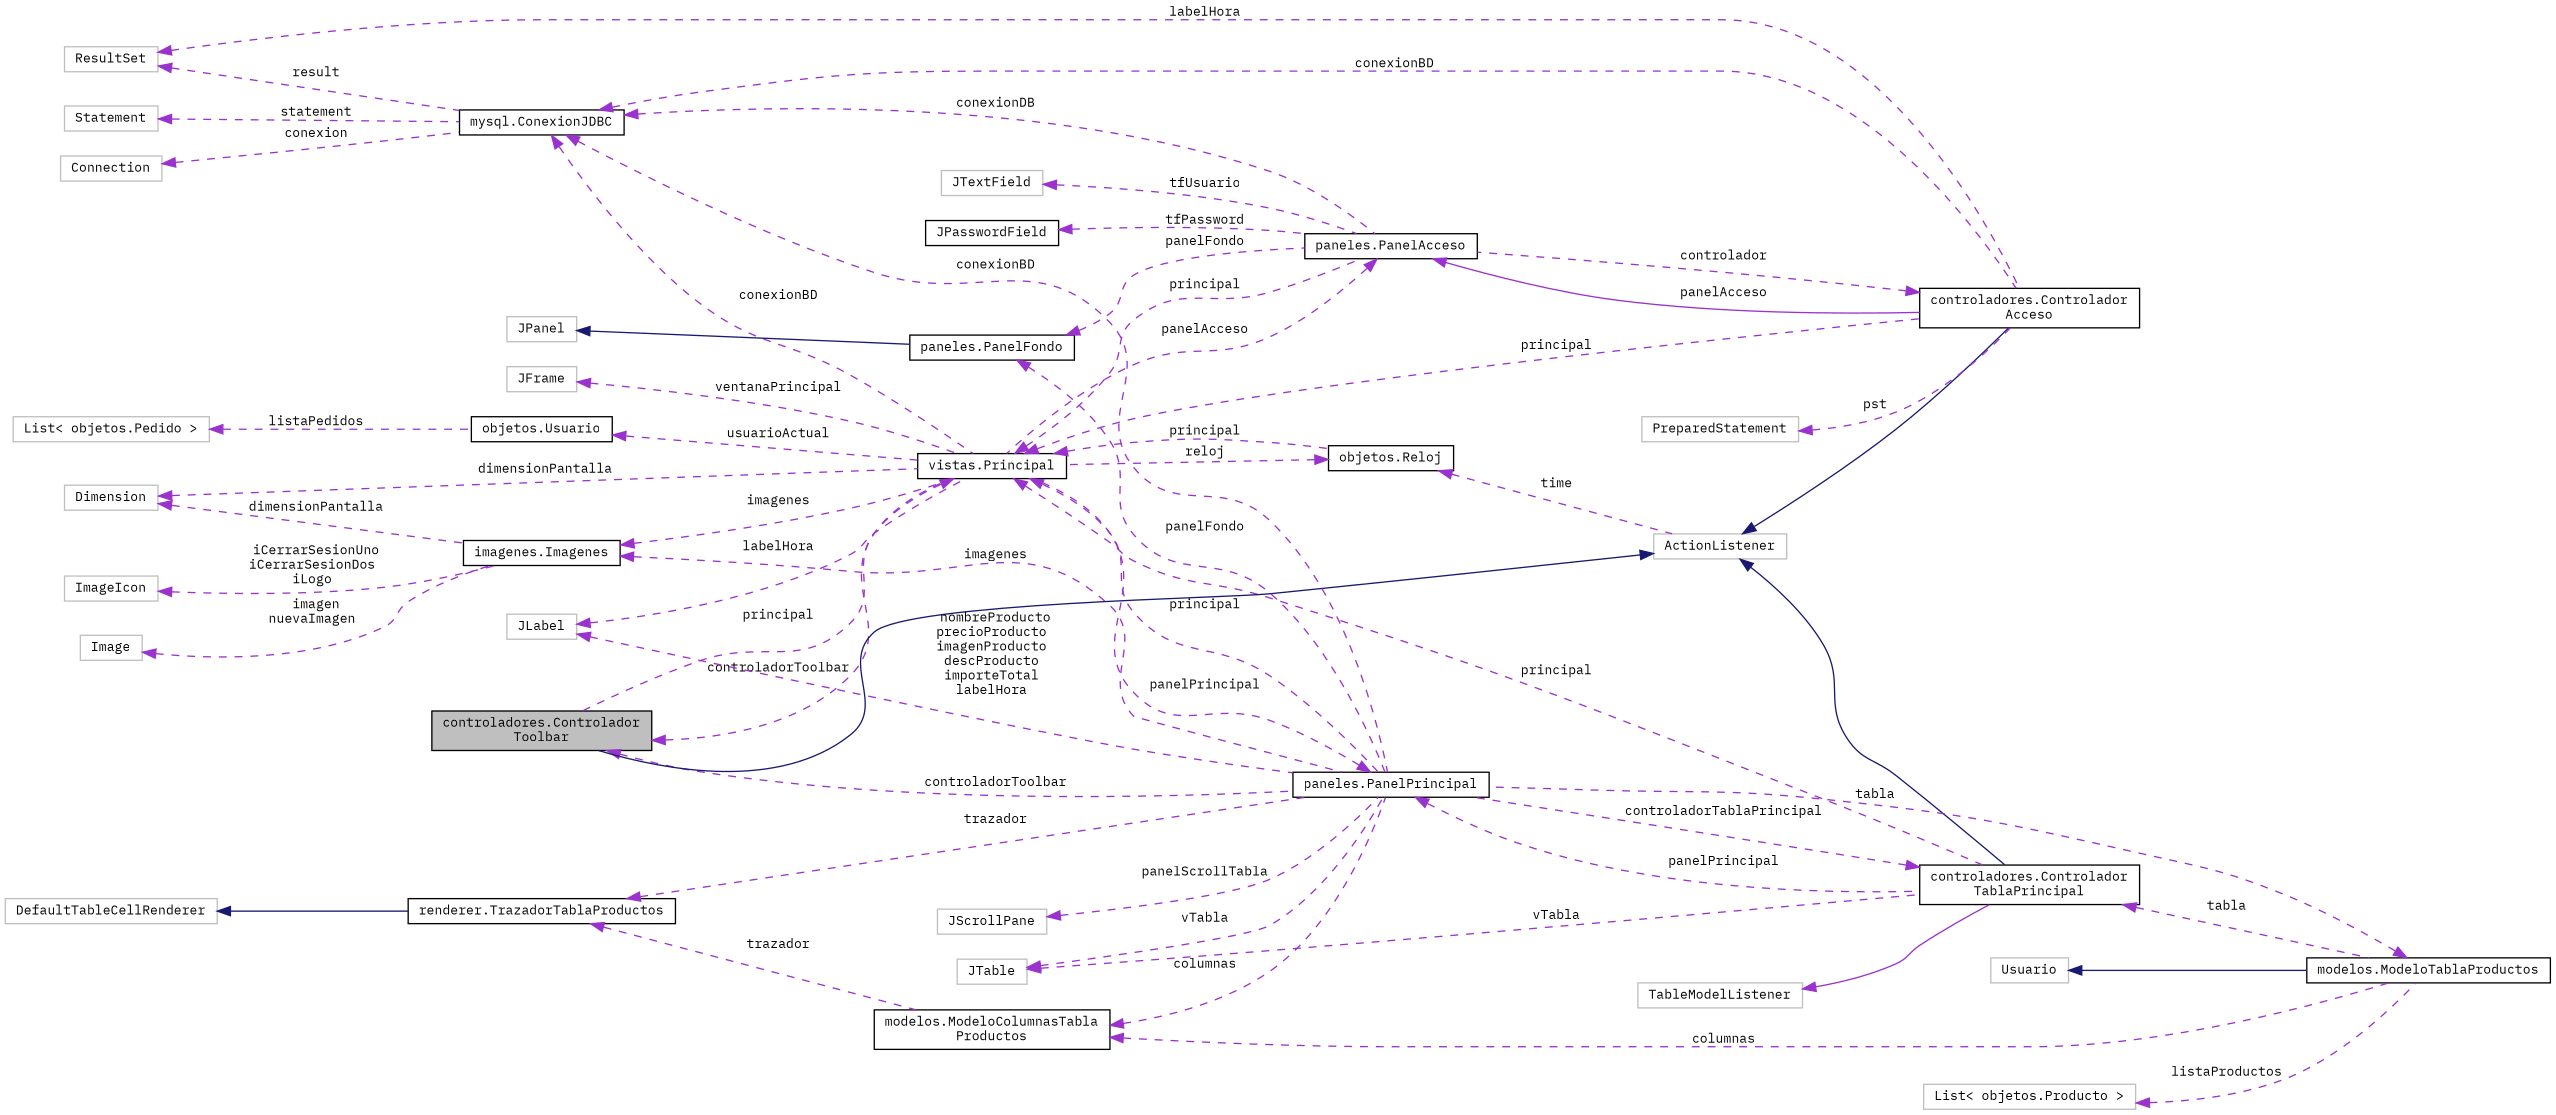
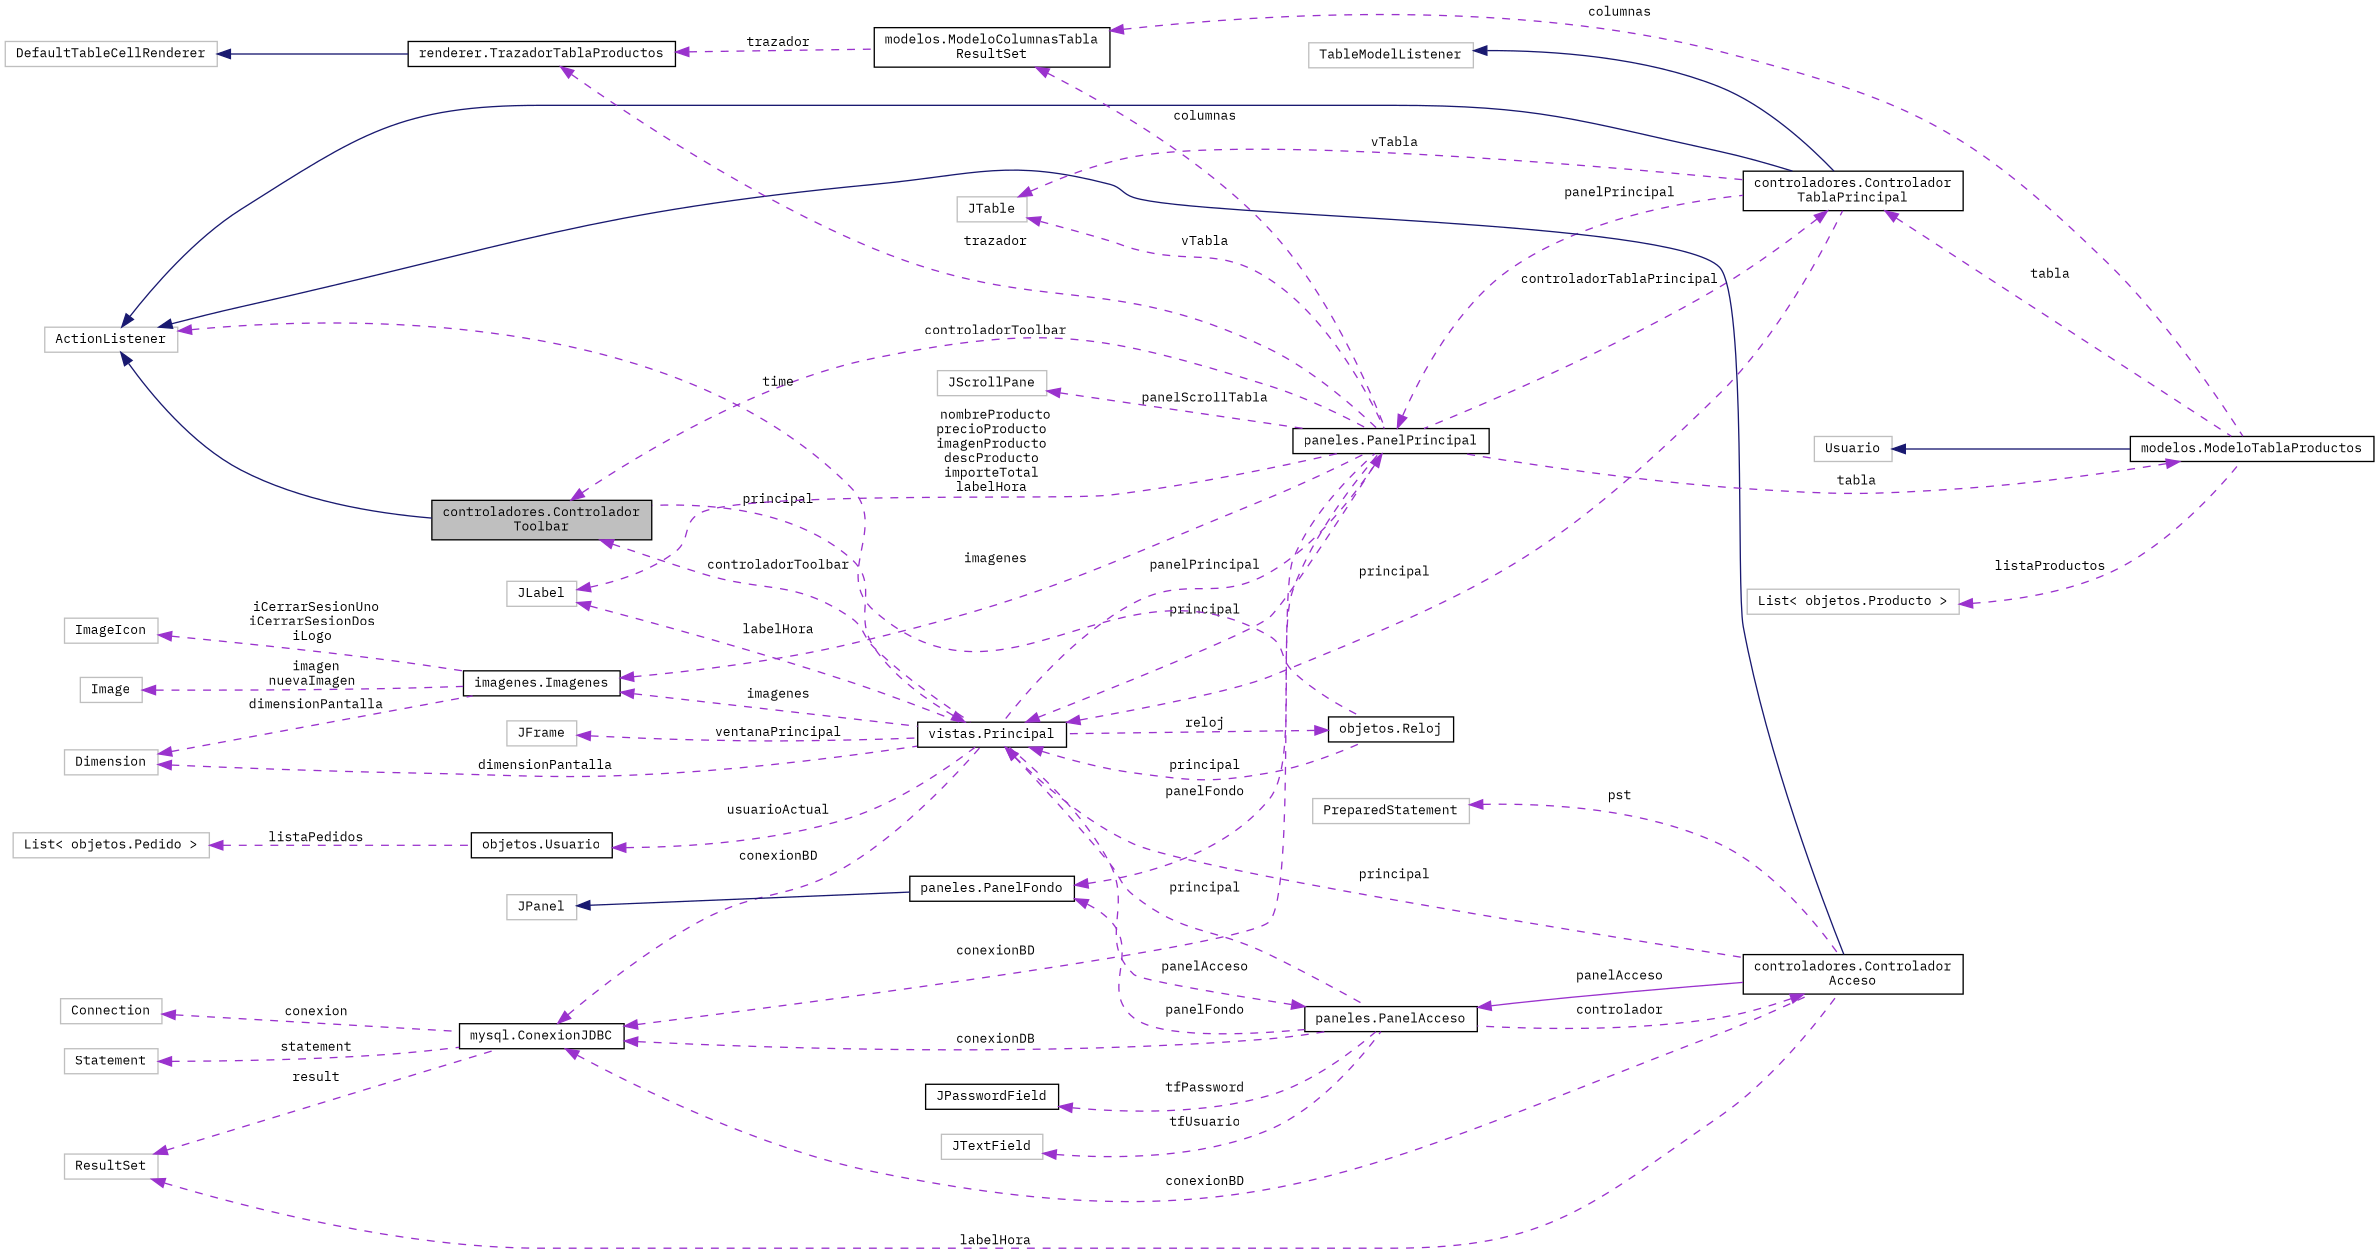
  digraph {
    fontname="IBM Plex Mono"
    rankdir=LR
    node [color=grey75 fillcolor=white fontname="IBM Plex Mono" fontsize=10 shape=record style=filled]
    edge [color=darkorchid3 dir=back fontname="IBM Plex Mono" fontsize=10 labelfontname=Helvetica labelfontsize=10 style=dashed]
    n1 [color=black fillcolor=grey75 fontcolor=black height=0.2 label="controladores.Controlador\lToolbar" width=0.4]
    n2 [color=black height=0.2 label="vistas.Principal" width=0.4]
    n3 [color=black height=0.2 label="paneles.PanelPrincipal" width=0.4]
    n4 [color=black height=0.2 label="objetos.Reloj" width=0.4]
    n5 [color=black height=0.2 label="controladores.Controlador\lTablaPrincipal" width=0.4]
    n6 [color=black height=0.2 label="controladores.Controlador\lAcceso" width=0.4]
    n7 [color=black height=0.2 label="paneles.PanelAcceso" width=0.4]
    n8 [height=0.2 label=ActionListener width=0.4]
    n9 [color=black height=0.2 label="modelos.ModeloTablaProductos" width=0.4]
    n10 [height=0.2 label=TableModelListener width=0.4]
    n11 [height=0.2 label=JTable width=0.4]
    n12 [height=0.2 label=Usuario width=0.4]
-   n13 [color=black height=0.2 label="modelos.ModeloColumnasTabla\lProductos" width=0.4]
+   n13 [color=black height=0.2 label="modelos.ModeloColumnasTabla\lResultSet" width=0.4]
    n14 [color=black height=0.2 label="renderer.TrazadorTablaProductos" width=0.4]
    n15 [height=0.2 label=DefaultTableCellRenderer width=0.4]
    n16 [height=0.2 label="List\< objetos.Producto \>" width=0.4]
    n17 [color=black height=0.2 label="mysql.ConexionJDBC" width=0.4]
    n18 [height=0.2 label=Statement width=0.4]
    n19 [height=0.2 label=Connection width=0.4]
    n20 [height=0.2 label=ResultSet width=0.4]
    n21 [color=black height=0.2 label="paneles.PanelFondo" width=0.4]
    n22 [height=0.2 label=JPanel width=0.4]
    n23 [height=0.2 label=JLabel width=0.4]
    n24 [color=black height=0.2 label="imagenes.Imagenes" width=0.4]
    n25 [height=0.2 label=ImageIcon width=0.4]
    n26 [height=0.2 label=Image width=0.4]
    n27 [height=0.2 label=Dimension width=0.4]
    n28 [height=0.2 label=JScrollPane width=0.4]
    n29 [color=black height=0.2 label="objetos.Usuario" width=0.4]
    n30 [height=0.2 label="List\< objetos.Pedido \>" width=0.4]
    n31 [height=0.2 label=JFrame width=0.4]
    n32 [height=0.2 label=JTextField width=0.4]
    n33 [color=black height=0.2 label=JPasswordField width=0.4]
    n34 [height=0.2 label=PreparedStatement width=0.4]
    n1 -> n2 [label=" controladorToolbar"]
    n1 -> n3 [label=" controladorToolbar"]
    n2 -> n1 [label=" principal"]
    n2 -> n3 [label=" principal"]
    n2 -> n4 [label=" principal"]
    n2 -> n5 [label=" principal"]
    n2 -> n6 [label=" principal"]
    n2 -> n7 [label=" principal"]
    n3 -> n2 [label=" panelPrincipal"]
    n3 -> n5 [label=" panelPrincipal"]
    n4 -> n2 [label=" reloj"]
    n5 -> n3 [label=" controladorTablaPrincipal"]
    n5 -> n9 [label=" tabla"]
    n6 -> n7 [label=" controlador"]
    n7 -> n2 [label=" panelAcceso"]
    n7 -> n6 [label=" panelAcceso" style=solid]
    n8 -> n1 [color=midnightblue style=solid]
-   n4 -> n8 [label=" time"]
+   n8 -> n4 [label=" time"]
    n8 -> n5 [color=midnightblue style=solid]
    n8 -> n6 [color=midnightblue style=solid]
    n9 -> n3 [label=" tabla"]
-   n10 -> n5 [style=solid]
+   n10 -> n5 [color=midnightblue style=solid]
    n11 -> n3 [label=" vTabla"]
    n11 -> n5 [label=" vTabla"]
    n12 -> n9 [color=midnightblue style=solid]
    n13 -> n3 [label=" columnas"]
    n13 -> n9 [label=" columnas"]
    n14 -> n3 [label=" trazador"]
    n14 -> n13 [label=" trazador"]
    n15 -> n14 [color=midnightblue style=solid]
    n16 -> n9 [label=" listaProductos"]
    n17 -> n2 [label=" conexionBD"]
    n17 -> n3 [label=" conexionBD"]
    n17 -> n6 [label=" conexionBD"]
    n17 -> n7 [label=" conexionDB"]
    n18 -> n17 [label=" statement"]
    n19 -> n17 [label=" conexion"]
    n20 -> n6 [label=" labelHora"]
    n20 -> n17 [label=" result"]
    n21 -> n3 [label=" panelFondo"]
    n21 -> n7 [label=" panelFondo"]
    n22 -> n21 [color=midnightblue style=solid]
    n23 -> n2 [label=" labelHora"]
    n23 -> n3 [label=" nombreProducto\nprecioProducto\nimagenProducto\ndescProducto\nimporteTotal\nlabelHora"]
    n24 -> n2 [label=" imagenes"]
    n24 -> n3 [label=" imagenes"]
    n25 -> n24 [label=" iCerrarSesionUno\niCerrarSesionDos\niLogo"]
    n26 -> n24 [label=" imagen\nnuevaImagen"]
    n27 -> n2 [label=" dimensionPantalla"]
    n27 -> n24 [label=" dimensionPantalla"]
    n28 -> n3 [label=" panelScrollTabla"]
    n29 -> n2 [label=" usuarioActual"]
    n30 -> n29 [label=" listaPedidos"]
    n31 -> n2 [label=" ventanaPrincipal"]
    n32 -> n7 [label=" tfUsuario"]
    n33 -> n7 [label=" tfPassword"]
    n34 -> n6 [label=" pst"]
  }
